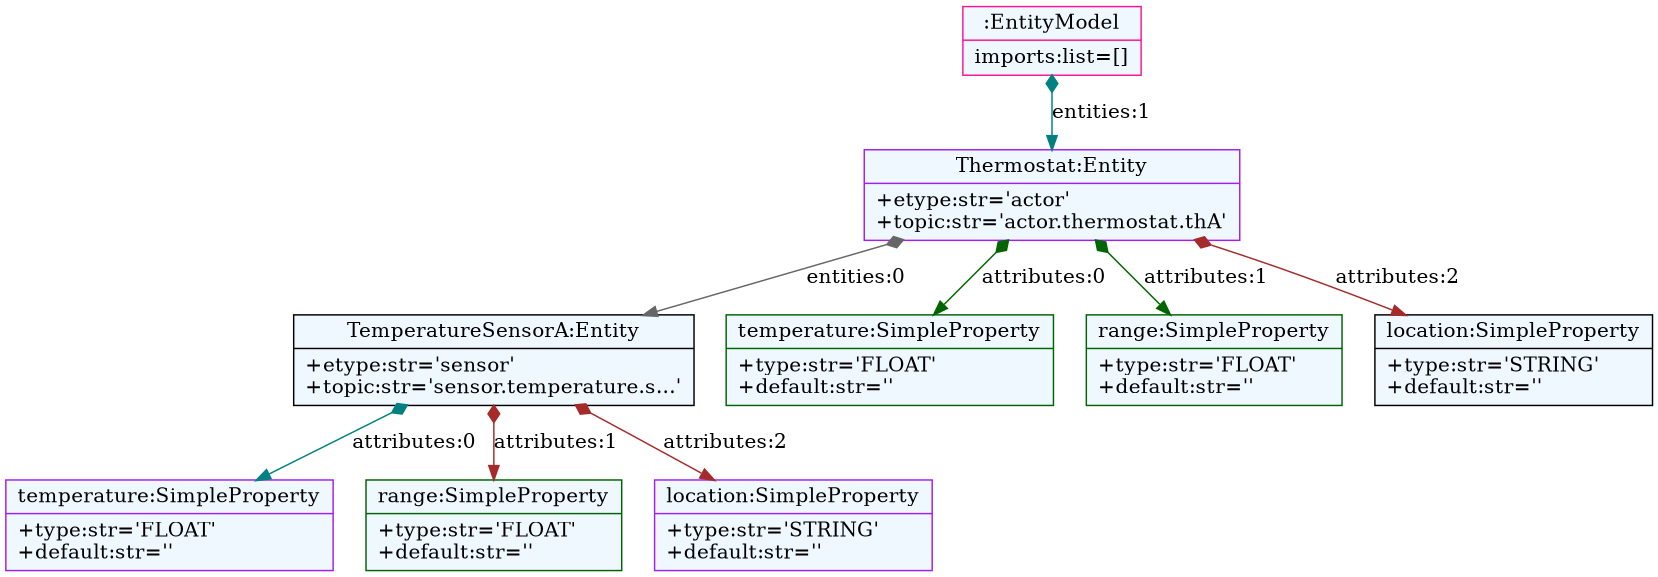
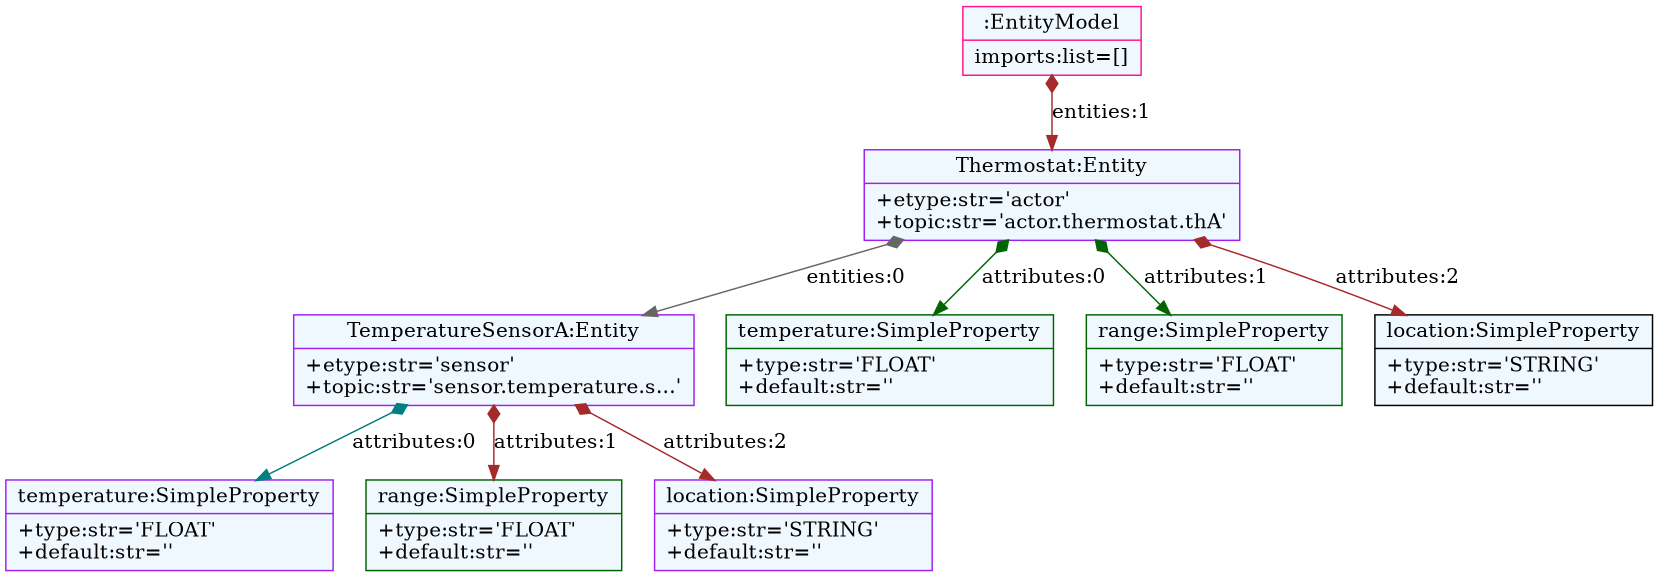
  digraph {
    fontname="Bitstream Vera Sans"
    fontsize=8
    nodesep=0.3
    node [color=purple fillcolor=aliceblue shape=record style=filled]
    edge [arrowtail=diamond color=brown dir=both]
    n1 [color=deeppink label="{:EntityModel|imports:list=[]\l}"]
    n2 [label="{Thermostat:Entity|+etype:str='actor'\l+topic:str='actor.thermostat.thA'\l}"]
-   n3 [color=black label="{TemperatureSensorA:Entity|+etype:str='sensor'\l+topic:str='sensor.temperature.s...'\l}"]
+   n3 [label="{TemperatureSensorA:Entity|+etype:str='sensor'\l+topic:str='sensor.temperature.s...'\l}"]
    n4 [label="{temperature:SimpleProperty|+type:str='FLOAT'\l+default:str=''\l}"]
    n5 [color=darkgreen label="{range:SimpleProperty|+type:str='FLOAT'\l+default:str=''\l}"]
    n6 [label="{location:SimpleProperty|+type:str='STRING'\l+default:str=''\l}"]
    n7 [color=darkgreen label="{temperature:SimpleProperty|+type:str='FLOAT'\l+default:str=''\l}"]
    n8 [color=darkgreen label="{range:SimpleProperty|+type:str='FLOAT'\l+default:str=''\l}"]
    n9 [color=black label="{location:SimpleProperty|+type:str='STRING'\l+default:str=''\l}"]
-   n1 -> n2 [color=teal label="entities:1"]
+   n1 -> n2 [label="entities:1"]
    n2 -> n3 [color=gray40 label="entities:0"]
    n2 -> n7 [color=darkgreen label="attributes:0"]
    n2 -> n8 [color=darkgreen label="attributes:1"]
    n2 -> n9 [label="attributes:2"]
    n3 -> n4 [color=teal label="attributes:0"]
    n3 -> n5 [label="attributes:1"]
    n3 -> n6 [label="attributes:2"]
  }
